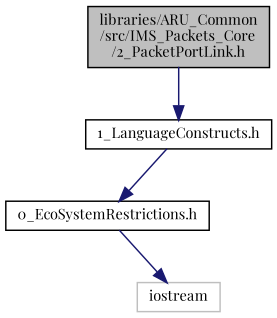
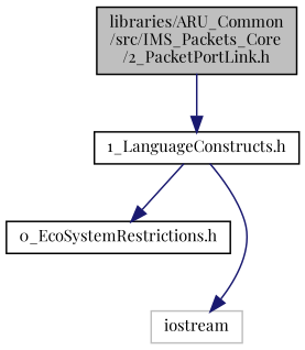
  digraph {
    fontname="Playfair Display"
    node [color=black fillcolor=white fontname="Playfair Display" fontsize=10 shape=record style=filled]
    edge [color=midnightblue fontname="Playfair Display" fontsize=10 labelfontname=Helvetica labelfontsize=10 style=solid]
    n1 [fillcolor=grey75 fontcolor=black height=0.2 label="libraries/ARU_Common\l/src/IMS_Packets_Core\l/2_PacketPortLink.h" width=0.4]
    n2 [height=0.2 label="1_LanguageConstructs.h" width=0.4]
    n3 [height=0.2 label="0_EcoSystemRestrictions.h" width=0.4]
    n4 [color=grey75 height=0.2 label=iostream width=0.4]
    n1 -> n2
    n2 -> n3
-   n3 -> n4
+   n2 -> n4
  }
